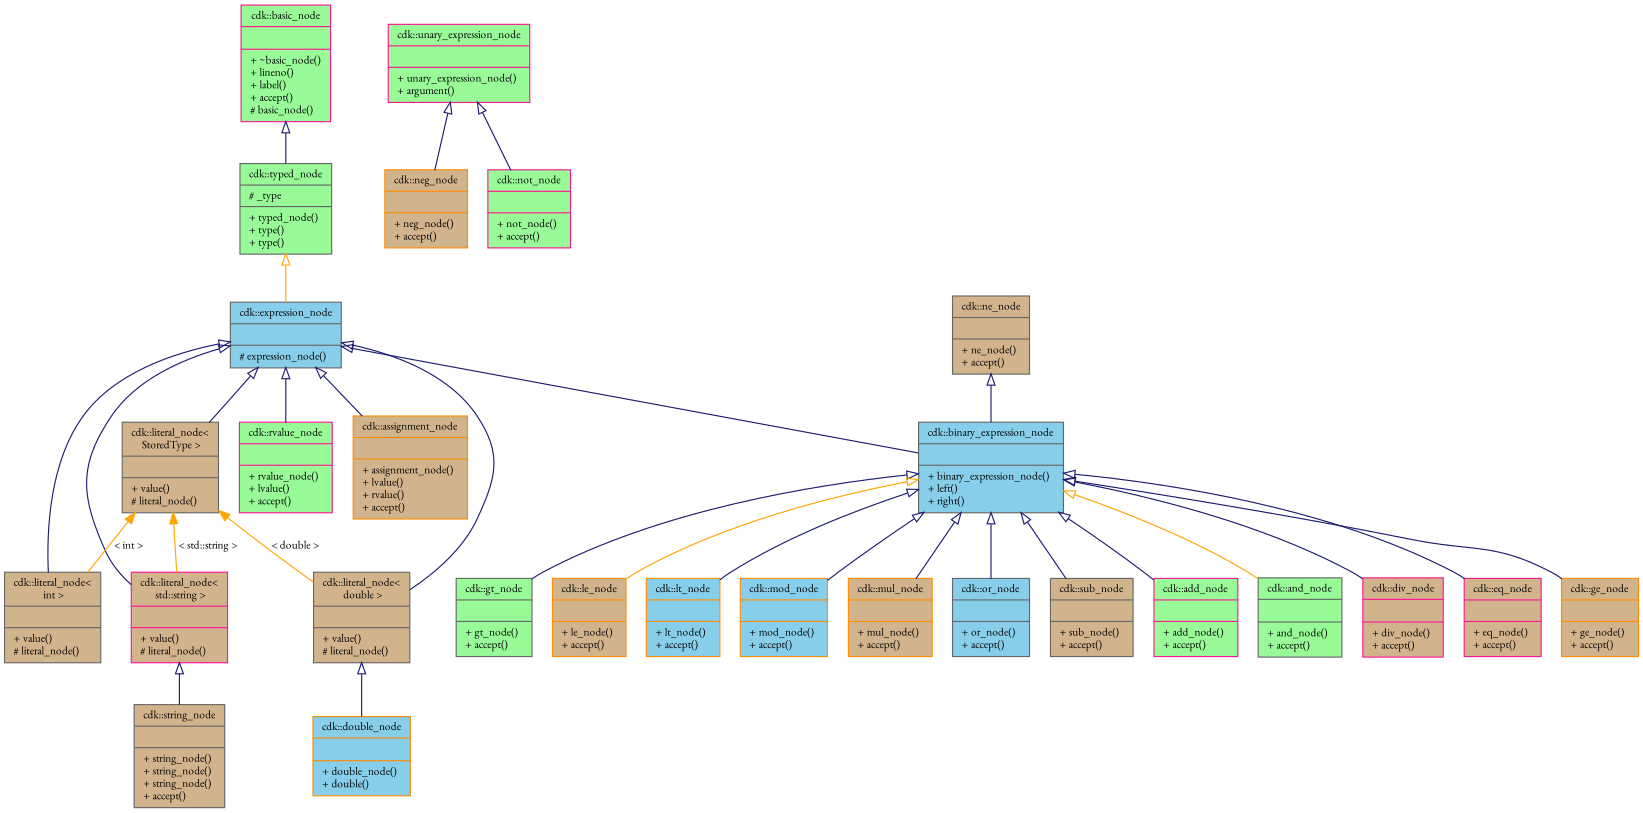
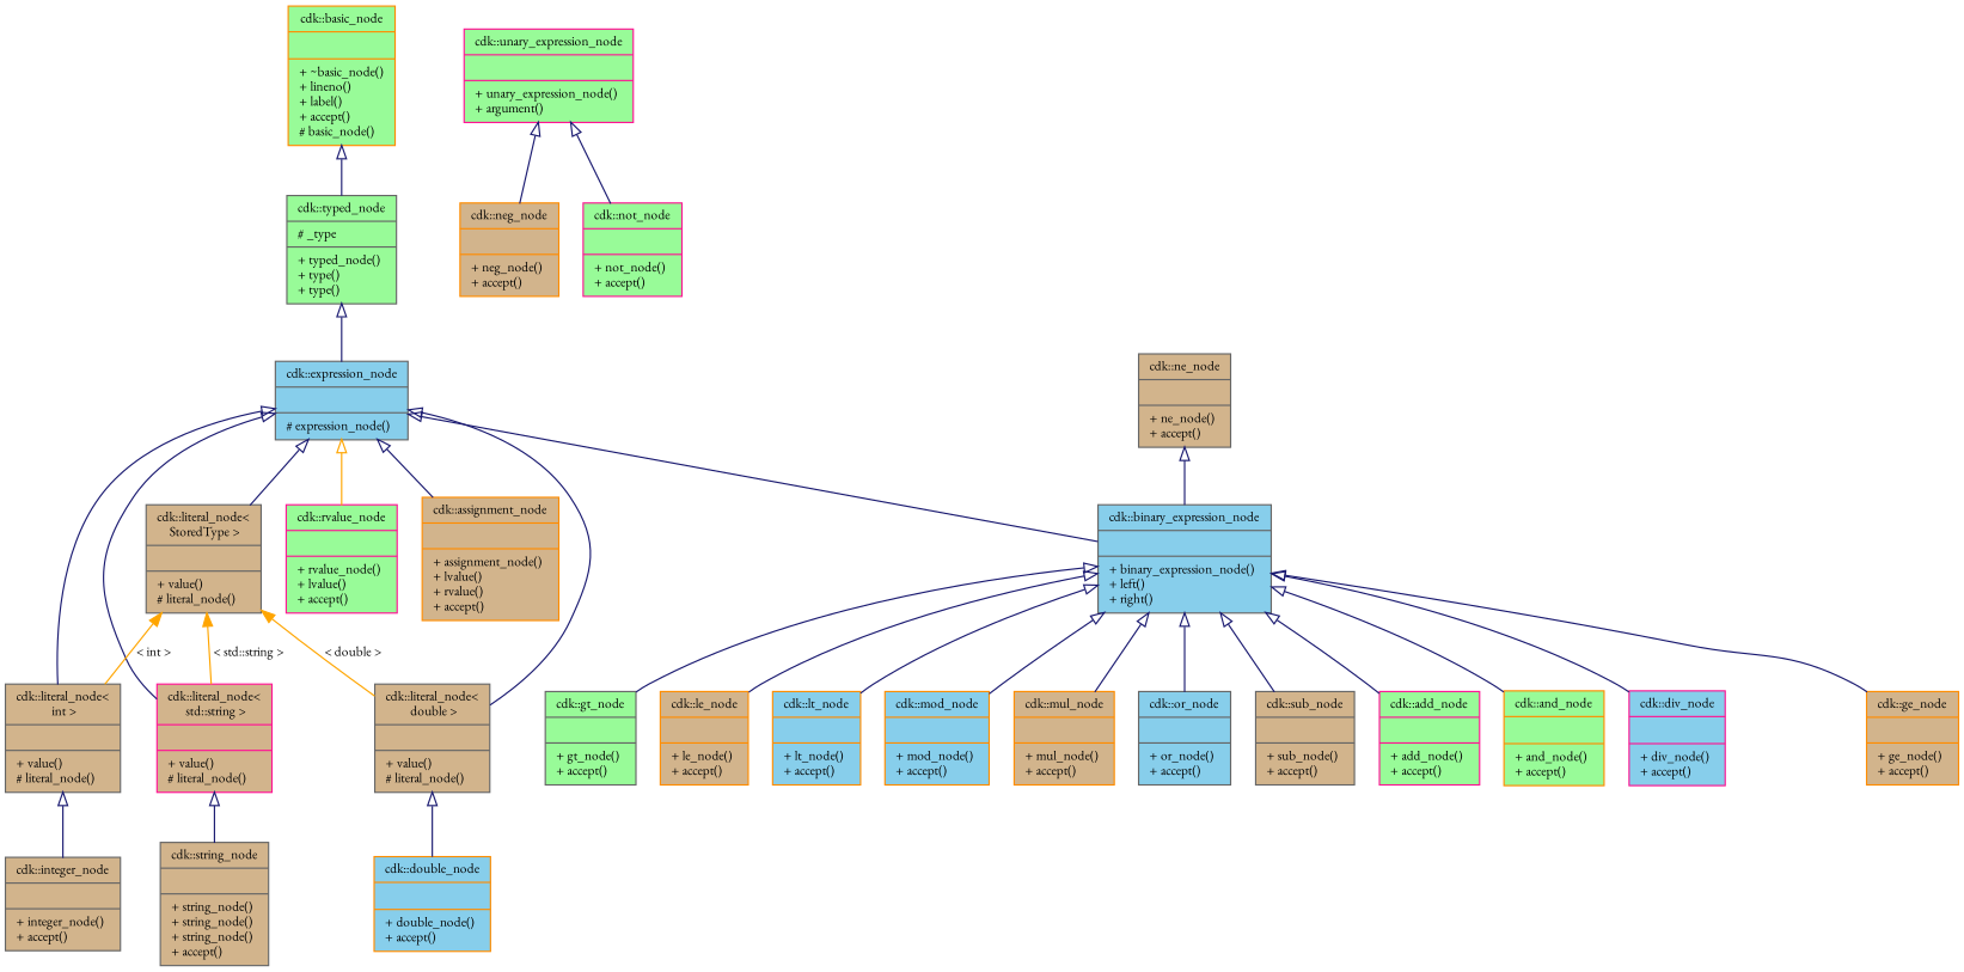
  digraph {
    fontname="EB Garamond"
    node [color=gray40 fillcolor=tan fontname="EB Garamond" fontsize=10 shape=record style=filled]
    edge [arrowtail=onormal color=midnightblue dir=back fontname="EB Garamond" fontsize=10 labelfontname=Helvetica labelfontsize=10 style=solid]
    n1 [fillcolor=skyblue fontcolor=black height=0.2 label="{cdk::expression_node\n||# expression_node()\l}" width=0.4]
    n2 [color=darkorange height=0.2 label="{cdk::assignment_node\n||+ assignment_node()\l+ lvalue()\l+ rvalue()\l+ accept()\l}" width=0.4]
    n3 [fillcolor=skyblue height=0.2 label="{cdk::binary_expression_node\n||+ binary_expression_node()\l+ left()\l+ right()\l}" width=0.4]
    n4 [height=0.2 label="{cdk::literal_node\<\l StoredType \>\n||+ value()\l# literal_node()\l}" width=0.4]
    n5 [height=0.2 label="{cdk::literal_node\<\l double \>\n||+ value()\l# literal_node()\l}" width=0.4]
    n6 [color=deeppink height=0.2 label="{cdk::literal_node\<\l std::string \>\n||+ value()\l# literal_node()\l}" width=0.4]
    n7 [height=0.2 label="{cdk::literal_node\<\l int \>\n||+ value()\l# literal_node()\l}" width=0.4]
    n8 [color=deeppink fillcolor=palegreen height=0.2 label="{cdk::rvalue_node\n||+ rvalue_node()\l+ lvalue()\l+ accept()\l}" width=0.4]
    n9 [color=deeppink fillcolor=palegreen height=0.2 label="{cdk::add_node\n||+ add_node()\l+ accept()\l}" width=0.4]
-   n10 [fillcolor=palegreen height=0.2 label="{cdk::and_node\n||+ and_node()\l+ accept()\l}" width=0.4]
-   n11 [color=deeppink height=0.2 label="{cdk::div_node\n||+ div_node()\l+ accept()\l}" width=0.4]
-   n12 [color=deeppink height=0.2 label="{cdk::eq_node\n||+ eq_node()\l+ accept()\l}" width=0.4]
+   n10 [color=darkorange fillcolor=palegreen height=0.2 label="{cdk::and_node\n||+ and_node()\l+ accept()\l}" width=0.4]
+   n11 [color=deeppink fillcolor=skyblue height=0.2 label="{cdk::div_node\n||+ div_node()\l+ accept()\l}" width=0.4]
    n13 [color=darkorange height=0.2 label="{cdk::ge_node\n||+ ge_node()\l+ accept()\l}" width=0.4]
    n14 [fillcolor=palegreen height=0.2 label="{cdk::gt_node\n||+ gt_node()\l+ accept()\l}" width=0.4]
    n15 [color=darkorange height=0.2 label="{cdk::le_node\n||+ le_node()\l+ accept()\l}" width=0.4]
    n16 [color=darkorange fillcolor=skyblue height=0.2 label="{cdk::lt_node\n||+ lt_node()\l+ accept()\l}" width=0.4]
    n17 [color=darkorange fillcolor=skyblue height=0.2 label="{cdk::mod_node\n||+ mod_node()\l+ accept()\l}" width=0.4]
    n18 [color=darkorange height=0.2 label="{cdk::mul_node\n||+ mul_node()\l+ accept()\l}" width=0.4]
    n19 [fillcolor=skyblue height=0.2 label="{cdk::or_node\n||+ or_node()\l+ accept()\l}" width=0.4]
    n20 [height=0.2 label="{cdk::sub_node\n||+ sub_node()\l+ accept()\l}" width=0.4]
-   n21 [color=darkorange fillcolor=skyblue height=0.2 label="{cdk::double_node\n||+ double_node()\l+ double()\l}" width=0.4]
+   n21 [color=darkorange fillcolor=skyblue height=0.2 label="{cdk::double_node\n||+ double_node()\l+ accept()\l}" width=0.4]
    n22 [height=0.2 label="{cdk::string_node\n||+ string_node()\l+ string_node()\l+ string_node()\l+ accept()\l}" width=0.4]
+   n23 [height=0.2 label="{cdk::integer_node\n||+ integer_node()\l+ accept()\l}" width=0.4]
    n24 [color=deeppink fillcolor=palegreen height=0.2 label="{cdk::unary_expression_node\n||+ unary_expression_node()\l+ argument()\l}" width=0.4]
    n25 [color=darkorange height=0.2 label="{cdk::neg_node\n||+ neg_node()\l+ accept()\l}" width=0.4]
    n26 [color=deeppink fillcolor=palegreen height=0.2 label="{cdk::not_node\n||+ not_node()\l+ accept()\l}" width=0.4]
    n27 [fillcolor=palegreen height=0.2 label="{cdk::typed_node\n|# _type\l|+ typed_node()\l+ type()\l+ type()\l}" width=0.4]
-   n28 [color=deeppink fillcolor=palegreen height=0.2 label="{cdk::basic_node\n||+ ~basic_node()\l+ lineno()\l+ label()\l+ accept()\l# basic_node()\l}" width=0.4]
+   n28 [color=darkorange fillcolor=palegreen height=0.2 label="{cdk::basic_node\n||+ ~basic_node()\l+ lineno()\l+ label()\l+ accept()\l# basic_node()\l}" width=0.4]
    n29 [height=0.2 label="{cdk::ne_node\n||+ ne_node()\l+ accept()\l}" width=0.4]
    n1 -> n2
    n1 -> n3
    n1 -> n4
    n1 -> n5
    n1 -> n6
    n1 -> n7
-   n1 -> n8
+   n1 -> n8 [color=orange]
    n3 -> n9
-   n3 -> n10 [color=orange]
+   n3 -> n10
    n3 -> n11
-   n3 -> n12
    n3 -> n13
    n3 -> n14
-   n3 -> n15 [color=orange]
+   n3 -> n15
    n3 -> n16
    n3 -> n17
    n3 -> n18
    n3 -> n19
    n3 -> n20
    n4 -> n5 [color=orange label=" \< double \>" arrowtail=""]
    n4 -> n6 [color=orange label=" \< std::string \>" arrowtail=""]
    n4 -> n7 [color=orange label=" \< int \>" arrowtail=""]
    n5 -> n21
    n6 -> n22
+   n7 -> n23
    n24 -> n25
    n24 -> n26
-   n27 -> n1 [color=orange]
+   n27 -> n1
    n28 -> n27
    n29 -> n3
  }
